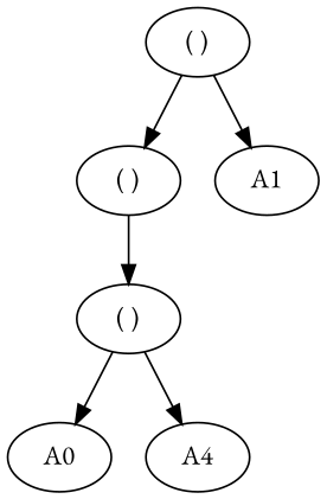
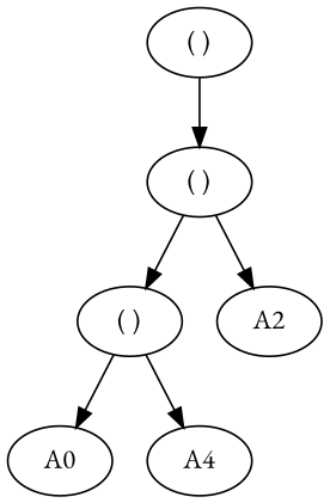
  digraph {
    fontname="EB Garamond"
    node [fontname="EB Garamond"]
    edge [fontname="EB Garamond"]
    n1 [label="( )"]
    n2 [label="( )"]
    n3 [label="( )"]
-   A1
+   A2
    n6 [label=A0]
    A4
    subgraph sub_1 {
      n1
      n2
      n3
    }
    n1 -> n2
-   n1 -> A1
    n2 -> n3
+   n2 -> A2
    n3 -> n6
    n3 -> A4
  }
